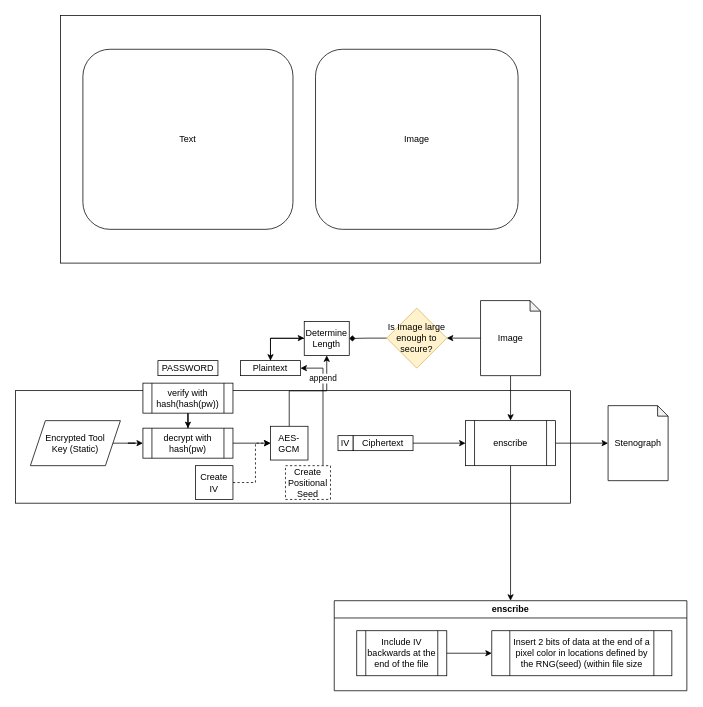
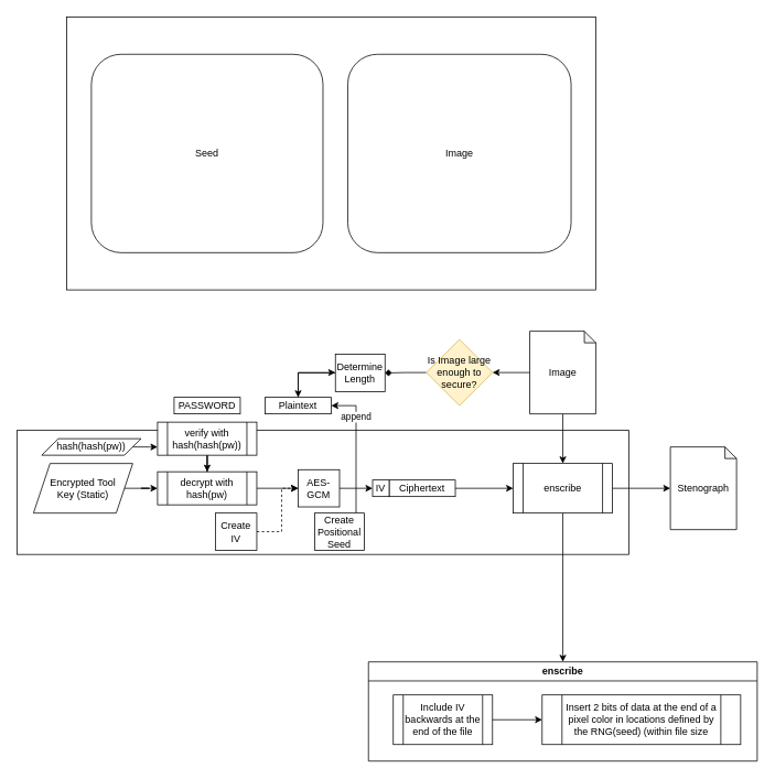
  <mxCell id="0" />
  <mxCell id="1" parent="0" />
  <mxCell id="2" value="" style="rounded=0;whiteSpace=wrap;html=1;" vertex="1" parent="1"><mxGeometry x="80" y="20" width="640" height="330" as="geometry" /></mxCell>
  <mxCell id="3" value="Image" style="rounded=1;whiteSpace=wrap;html=1;" vertex="1" parent="1"><mxGeometry x="420" y="65" width="270" height="240" as="geometry" /></mxCell>
- <mxCell id="4" value="Text" style="rounded=1;whiteSpace=wrap;html=1;" vertex="1" parent="1"><mxGeometry x="110" y="65" width="280" height="240" as="geometry" /></mxCell>
+ <mxCell id="4" value="Seed" style="rounded=1;whiteSpace=wrap;html=1;" vertex="1" parent="1"><mxGeometry x="110" y="65" width="280" height="240" as="geometry" /></mxCell>
  <mxCell id="5" value="" style="rounded=0;whiteSpace=wrap;html=1;" vertex="1" parent="1"><mxGeometry x="20" y="520" width="740" height="150" as="geometry" /></mxCell>
  <mxCell id="6" style="edgeStyle=orthogonalEdgeStyle;rounded=0;orthogonalLoop=1;jettySize=auto;html=1;" edge="1" parent="1" source="27" target="11"><mxGeometry relative="1" as="geometry" /></mxCell>
  <mxCell id="7" value="Encrypted Tool&lt;div&gt;Key (Static)&lt;/div&gt;" style="shape=parallelogram;perimeter=parallelogramPerimeter;whiteSpace=wrap;html=1;fixedSize=1;" vertex="1" parent="1"><mxGeometry y="560" width="120" height="60" as="geometry" x="40" /></mxCell>
  <mxCell id="8" style="edgeStyle=orthogonalEdgeStyle;rounded=0;orthogonalLoop=1;jettySize=auto;html=1;exitX=1;exitY=0.5;exitDx=0;exitDy=0;dashed=1;" edge="1" parent="1" source="9" target="11"><mxGeometry relative="1" as="geometry"><Array as="points"><mxPoint x="340" y="643" /><mxPoint x="340" y="590" /></Array></mxGeometry></mxCell>
  <mxCell id="9" value="Create&lt;div&gt;IV&lt;/div&gt;" style="rounded=0;whiteSpace=wrap;html=1;" vertex="1" parent="1"><mxGeometry x="260" y="620" width="50" height="45" as="geometry" /></mxCell>
- <mxCell id="10" style="edgeStyle=orthogonalEdgeStyle;rounded=0;orthogonalLoop=1;jettySize=auto;html=1;" edge="1" parent="1" source="11" target="36"><mxGeometry relative="1" as="geometry" /></mxCell>
+ <mxCell id="10" style="edgeStyle=orthogonalEdgeStyle;rounded=0;orthogonalLoop=1;jettySize=auto;html=1;" edge="1" parent="1" source="11" target="19"><mxGeometry relative="1" as="geometry" /></mxCell>
  <mxCell id="11" value="AES-GCM" style="rounded=0;whiteSpace=wrap;html=1;" vertex="1" parent="1"><mxGeometry x="360" y="567.5" width="50" height="45" as="geometry" /></mxCell>
  <mxCell id="12" style="edgeStyle=orthogonalEdgeStyle;rounded=0;orthogonalLoop=1;jettySize=auto;html=1;" edge="1" parent="1" source="14" target="22"><mxGeometry relative="1" as="geometry" /></mxCell>
  <mxCell id="13" style="edgeStyle=orthogonalEdgeStyle;rounded=0;orthogonalLoop=1;jettySize=auto;html=1;endArrow=diamond;" edge="1" parent="1" source="38" target="36"><mxGeometry relative="1" as="geometry" /></mxCell>
  <mxCell id="14" value="Image" style="shape=note;whiteSpace=wrap;html=1;backgroundOutline=1;darkOpacity=0.05;size=14;" vertex="1" parent="1"><mxGeometry x="640" y="400" width="80" height="100" as="geometry" /></mxCell>
  <mxCell id="15" style="edgeStyle=orthogonalEdgeStyle;rounded=0;orthogonalLoop=1;jettySize=auto;html=1;" edge="1" parent="1" source="16" target="36"><mxGeometry relative="1" as="geometry"><Array as="points"><mxPoint x="360" y="450" /></Array></mxGeometry></mxCell>
  <mxCell id="16" value="Plaintext" style="rounded=0;whiteSpace=wrap;html=1;" vertex="1" parent="1"><mxGeometry x="320" y="480" width="80" height="20" as="geometry" /></mxCell>
  <mxCell id="17" value="" style="group" vertex="1" connectable="0" parent="1"><mxGeometry x="450" y="580" width="100" height="20" as="geometry" /></mxCell>
  <mxCell id="18" value="Ciphertext" style="rounded=0;whiteSpace=wrap;html=1;" vertex="1" parent="17"><mxGeometry x="20" width="80" height="20" as="geometry" /></mxCell>
  <mxCell id="19" value="IV" style="rounded=0;whiteSpace=wrap;html=1;" vertex="1" parent="17"><mxGeometry width="20" height="20" as="geometry" /></mxCell>
  <mxCell id="20" style="edgeStyle=orthogonalEdgeStyle;rounded=0;orthogonalLoop=1;jettySize=auto;html=1;" edge="1" parent="1" source="22" target="24"><mxGeometry relative="1" as="geometry" /></mxCell>
  <mxCell id="21" style="edgeStyle=orthogonalEdgeStyle;rounded=0;orthogonalLoop=1;jettySize=auto;html=1;" edge="1" parent="1" source="22" target="39"><mxGeometry relative="1" as="geometry"><mxPoint x="595" y="800" as="targetPoint" /><Array as="points" /></mxGeometry></mxCell>
  <mxCell id="22" value="enscribe" style="shape=process;whiteSpace=wrap;html=1;backgroundOutline=1;" vertex="1" parent="1"><mxGeometry x="620" y="560" width="120" height="60" as="geometry" /></mxCell>
  <mxCell id="23" style="edgeStyle=orthogonalEdgeStyle;rounded=0;orthogonalLoop=1;jettySize=auto;html=1;" edge="1" parent="1" source="18" target="22"><mxGeometry relative="1" as="geometry" /></mxCell>
  <mxCell id="24" value="Stenograph" style="shape=note;whiteSpace=wrap;html=1;backgroundOutline=1;darkOpacity=0.05;size=14;" vertex="1" parent="1"><mxGeometry x="810" y="540" width="80" height="100" as="geometry" /></mxCell>
  <mxCell id="25" value="PASSWORD" style="rounded=0;whiteSpace=wrap;html=1;" vertex="1" parent="1"><mxGeometry x="210" y="480" width="80" height="20" as="geometry" /></mxCell>
  <mxCell id="26" value="" style="edgeStyle=orthogonalEdgeStyle;rounded=0;orthogonalLoop=1;jettySize=auto;html=1;" edge="1" parent="1" source="7" target="27"><mxGeometry relative="1" as="geometry"><mxPoint x="150" y="590" as="sourcePoint" /><mxPoint x="360" y="590" as="targetPoint" /></mxGeometry></mxCell>
  <mxCell id="27" value="decrypt with hash(pw)&lt;span style=&quot;color: rgba(0, 0, 0, 0); font-family: monospace; font-size: 0px; text-align: start; text-wrap: nowrap;&quot;&gt;%3CmxGraphModel%3E%3Croot%3E%3CmxCell%20id%3D%220%22%2F%3E%3CmxCell%20id%3D%221%22%20parent%3D%220%22%2F%3E%3CmxCell%20id%3D%222%22%20value%3D%22Plaintext%22%20style%3D%22rounded%3D0%3BwhiteSpace%3Dwrap%3Bhtml%3D1%3B%22%20vertex%3D%221%22%20parent%3D%221%22%3E%3CmxGeometry%20x%3D%22280%22%20y%3D%22580%22%20width%3D%2280%22%20height%3D%2220%22%20as%3D%22geometry%22%2F%3E%3C%2FmxCell%3E%3C%2Froot%3E%3C%2FmxGraphModel%3E hash(&lt;/span&gt;" style="shape=process;whiteSpace=wrap;html=1;backgroundOutline=1;" vertex="1" parent="1"><mxGeometry x="190" y="570" width="120" height="40" as="geometry" /></mxCell>
  <mxCell id="28" style="edgeStyle=orthogonalEdgeStyle;rounded=0;orthogonalLoop=1;jettySize=auto;html=1;" edge="1" parent="1" source="29" target="27"><mxGeometry relative="1" as="geometry" /></mxCell>
  <mxCell id="29" value="verify with hash(hash(pw))" style="shape=process;whiteSpace=wrap;html=1;backgroundOutline=1;" vertex="1" parent="1"><mxGeometry x="190" y="510" width="120" height="40" as="geometry" /></mxCell>
+ <mxCell id="30" value="" style="edgeStyle=orthogonalEdgeStyle;rounded=0;orthogonalLoop=1;jettySize=auto;html=1;" edge="1" parent="1" source="31" target="29"><mxGeometry relative="1" as="geometry"><Array as="points"><mxPoint x="180" y="540" /><mxPoint x="180" y="540" /></Array></mxGeometry></mxCell>
+ <mxCell id="31" value="hash(hash(pw))" style="shape=parallelogram;perimeter=parallelogramPerimeter;whiteSpace=wrap;html=1;fixedSize=1;" vertex="1" parent="1"><mxGeometry x="50" y="530" width="120" height="20" as="geometry" /></mxCell>
  <mxCell id="32" style="edgeStyle=orthogonalEdgeStyle;rounded=0;orthogonalLoop=1;jettySize=auto;html=1;" edge="1" parent="1" source="34" target="16"><mxGeometry relative="1" as="geometry"><Array as="points"><mxPoint x="430" y="490" /></Array></mxGeometry></mxCell>
  <mxCell id="33" value="append" style="edgeLabel;html=1;align=center;verticalAlign=middle;resizable=0;points=[];" vertex="1" connectable="0" parent="32"><mxGeometry x="0.463" y="1" relative="1" as="geometry"><mxPoint as="offset" /></mxGeometry></mxCell>
- <mxCell id="34" value="Create&lt;div&gt;Positional&lt;/div&gt;&lt;div&gt;Seed&lt;/div&gt;" style="rounded=0;whiteSpace=wrap;html=1;dashed=1;" vertex="1" parent="1"><mxGeometry x="380" y="620" width="60" height="45" as="geometry" /></mxCell>
+ <mxCell id="34" value="Create&lt;div&gt;Positional&lt;/div&gt;&lt;div&gt;Seed&lt;/div&gt;" style="rounded=0;whiteSpace=wrap;html=1;" vertex="1" parent="1"><mxGeometry x="380" y="620" width="60" height="45" as="geometry" /></mxCell>
  <mxCell id="35" style="edgeStyle=orthogonalEdgeStyle;rounded=0;orthogonalLoop=1;jettySize=auto;html=1;" edge="1" parent="1" source="36" target="16"><mxGeometry relative="1" as="geometry" /></mxCell>
  <mxCell id="36" value="Determine Length" style="rounded=0;whiteSpace=wrap;html=1;" vertex="1" parent="1"><mxGeometry x="405" y="428" width="60" height="45" as="geometry" /></mxCell>
  <mxCell id="37" value="" style="edgeStyle=orthogonalEdgeStyle;rounded=0;orthogonalLoop=1;jettySize=auto;html=1;" edge="1" parent="1" source="14" target="38"><mxGeometry relative="1" as="geometry"><mxPoint x="640" y="450" as="sourcePoint" /><mxPoint x="465" y="450" as="targetPoint" /></mxGeometry></mxCell>
  <mxCell id="38" value="Is Image large enough to secure?" style="rhombus;whiteSpace=wrap;html=1;fillColor=#fff2cc;strokeColor=#d6b656;" vertex="1" parent="1"><mxGeometry x="515" y="410" width="80" height="80" as="geometry" /></mxCell>
  <mxCell id="39" value="enscribe" style="swimlane;whiteSpace=wrap;html=1;" vertex="1" parent="1"><mxGeometry x="445" y="800" width="470" height="120" as="geometry" /></mxCell>
  <mxCell id="40" value="Insert 2 bits of data at the end of a pixel color in locations defined by the RNG(seed) (within file size" style="shape=process;whiteSpace=wrap;html=1;backgroundOutline=1;" vertex="1" parent="39"><mxGeometry x="210" y="40" width="240" height="60" as="geometry" /></mxCell>
  <mxCell id="41" value="Include IV backwards at the end of the file" style="shape=process;whiteSpace=wrap;html=1;backgroundOutline=1;" vertex="1" parent="39"><mxGeometry x="30" y="40" width="120" height="60" as="geometry" /></mxCell>
  <mxCell id="42" style="edgeStyle=orthogonalEdgeStyle;rounded=0;orthogonalLoop=1;jettySize=auto;html=1;" edge="1" parent="39" source="41" target="40"><mxGeometry relative="1" as="geometry" /></mxCell>
